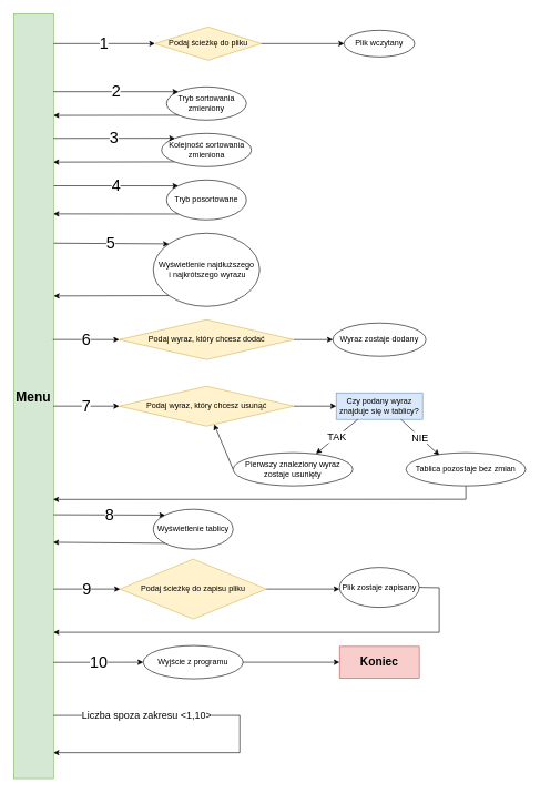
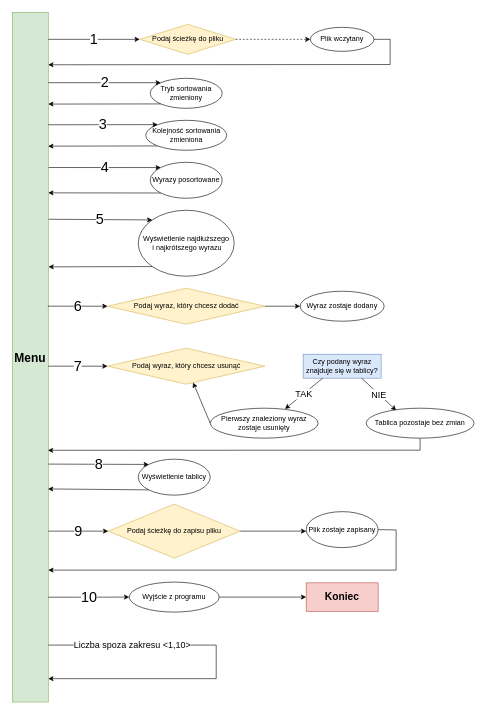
  <mxCell id="0" />
  <mxCell id="1" parent="0" />
  <mxCell id="2" value="Menu" style="rectangle;whiteSpace=wrap;html=1;fillColor=#d5e8d4;strokeColor=#82b366;verticalAlign=middle;fontSize=20;fontStyle=1" vertex="1" parent="1"><mxGeometry x="20" y="20" width="60" height="1150" as="geometry" /></mxCell>
  <mxCell id="3" value="Podaj ścieżkę do pliku" style="rhombus;whiteSpace=wrap;html=1;fillColor=#fff2cc;strokeColor=#d6b656;" vertex="1" parent="1"><mxGeometry x="232.5" y="40" width="160" height="50" as="geometry" /></mxCell>
  <mxCell id="4" value="Plik wczytany" style="ellipse;whiteSpace=wrap;html=1;" vertex="1" parent="1"><mxGeometry x="517" y="45" width="106" height="40" as="geometry" /></mxCell>
  <mxCell id="5" value="Tryb sortowania zmieniony" style="ellipse;whiteSpace=wrap;html=1;rounded=0;shadow=0;glass=0;sketch=0;" vertex="1" parent="1"><mxGeometry x="250" y="130" width="120" height="50" as="geometry" /></mxCell>
  <mxCell id="6" value="" style="rounded=0;orthogonalLoop=1;jettySize=auto;html=1;exitX=0;exitY=1;exitDx=0;exitDy=0;entryX=0.998;entryY=0.194;entryDx=0;entryDy=0;entryPerimeter=0;" edge="1" parent="1" source="7" target="2"><mxGeometry relative="1" as="geometry"><mxPoint x="80" y="251" as="targetPoint" /></mxGeometry></mxCell>
  <mxCell id="7" value="Kolejność sortowania zmieniona" style="ellipse;whiteSpace=wrap;html=1;" vertex="1" parent="1"><mxGeometry x="242.5" y="200" width="135" height="50" as="geometry" /></mxCell>
  <mxCell id="8" value="4" style="endArrow=classic;html=1;rounded=0;entryX=0;entryY=0;entryDx=0;entryDy=0;exitX=1.007;exitY=0.225;exitDx=0;exitDy=0;exitPerimeter=0;fontSize=24;" edge="1" parent="1" source="2" target="9"><mxGeometry width="50" height="50" relative="1" as="geometry"><mxPoint x="80" y="290" as="sourcePoint" /><mxPoint x="620" y="190" as="targetPoint" /></mxGeometry></mxCell>
- <mxCell id="9" value="Tryb posortowane" style="ellipse;whiteSpace=wrap;html=1;rounded=0;shadow=0;glass=0;sketch=0;" vertex="1" parent="1"><mxGeometry x="250" y="270" width="120" height="60" as="geometry" /></mxCell>
- <mxCell id="10" value="" style="endArrow=classic;html=1;rounded=0;entryX=0;entryY=0.5;entryDx=0;entryDy=0;exitX=1;exitY=0.5;exitDx=0;exitDy=0;" edge="1" parent="1" source="3" target="4"><mxGeometry width="50" height="50" relative="1" as="geometry"><mxPoint x="230" y="100" as="sourcePoint" /><mxPoint x="280" y="50" as="targetPoint" /></mxGeometry></mxCell>
+ <mxCell id="9" value="Wyrazy posortowane" style="ellipse;whiteSpace=wrap;html=1;rounded=0;shadow=0;glass=0;sketch=0;" vertex="1" parent="1"><mxGeometry x="250" y="270" width="120" height="60" as="geometry" /></mxCell>
+ <mxCell id="10" value="" style="endArrow=classic;html=1;rounded=0;entryX=0;entryY=0.5;entryDx=0;entryDy=0;exitX=1;exitY=0.5;exitDx=0;exitDy=0;dashed=1;" edge="1" parent="1" source="3" target="4"><mxGeometry width="50" height="50" relative="1" as="geometry"><mxPoint x="230" y="100" as="sourcePoint" /><mxPoint x="280" y="50" as="targetPoint" /></mxGeometry></mxCell>
+ <mxCell id="11" value="" style="endArrow=classic;html=1;rounded=0;exitX=1;exitY=0.5;exitDx=0;exitDy=0;entryX=0.999;entryY=0.076;entryDx=0;entryDy=0;entryPerimeter=0;" edge="1" parent="1" source="4" target="2"><mxGeometry width="50" height="50" relative="1" as="geometry"><mxPoint x="230" y="100" as="sourcePoint" /><mxPoint x="80" y="120" as="targetPoint" /><Array as="points"><mxPoint x="650" y="65" /><mxPoint x="650" y="107" /></Array></mxGeometry></mxCell>
  <mxCell id="12" style="edgeStyle=orthogonalEdgeStyle;rounded=0;orthogonalLoop=1;jettySize=auto;html=1;exitX=0.5;exitY=1;exitDx=0;exitDy=0;" edge="1" parent="1" source="3" target="3"><mxGeometry relative="1" as="geometry" /></mxCell>
  <mxCell id="13" value="2" style="endArrow=classic;html=1;rounded=0;entryX=0;entryY=0;entryDx=0;entryDy=0;fontSize=24;exitX=0.999;exitY=0.102;exitDx=0;exitDy=0;exitPerimeter=0;" edge="1" parent="1" source="2" target="5"><mxGeometry width="50" height="50" relative="1" as="geometry"><mxPoint x="82" y="137" as="sourcePoint" /><mxPoint x="280" y="90" as="targetPoint" /></mxGeometry></mxCell>
  <mxCell id="14" value="" style="endArrow=classic;html=1;rounded=0;exitX=0;exitY=1;exitDx=0;exitDy=0;" edge="1" parent="1" source="9"><mxGeometry width="50" height="50" relative="1" as="geometry"><mxPoint x="230" y="320" as="sourcePoint" /><mxPoint x="80" y="321" as="targetPoint" /></mxGeometry></mxCell>
  <mxCell id="15" value="Wyświetlenie najdłuższego&lt;br&gt;&amp;nbsp;i najkrótszego wyrazu" style="ellipse;whiteSpace=wrap;html=1;rounded=0;shadow=0;glass=0;sketch=0;" vertex="1" parent="1"><mxGeometry x="230" y="350" width="160" height="110" as="geometry" /></mxCell>
  <mxCell id="16" value="5" style="endArrow=classic;html=1;rounded=0;entryX=0;entryY=0;entryDx=0;entryDy=0;exitX=1.008;exitY=0.3;exitDx=0;exitDy=0;exitPerimeter=0;fontSize=24;" edge="1" parent="1" source="2" target="15"><mxGeometry width="50" height="50" relative="1" as="geometry"><mxPoint x="230" y="390" as="sourcePoint" /><mxPoint x="280" y="340" as="targetPoint" /></mxGeometry></mxCell>
  <mxCell id="17" value="" style="endArrow=classic;html=1;rounded=0;exitX=0;exitY=1;exitDx=0;exitDy=0;entryX=1.007;entryY=0.369;entryDx=0;entryDy=0;entryPerimeter=0;" edge="1" parent="1" source="15" target="2"><mxGeometry width="50" height="50" relative="1" as="geometry"><mxPoint x="230" y="390" as="sourcePoint" /><mxPoint x="90" y="434" as="targetPoint" /></mxGeometry></mxCell>
  <mxCell id="18" value="" style="edgeStyle=orthogonalEdgeStyle;rounded=0;orthogonalLoop=1;jettySize=auto;html=1;" edge="1" parent="1" source="19" target="23"><mxGeometry relative="1" as="geometry" /></mxCell>
  <mxCell id="19" value="Podaj wyraz, który chcesz dodać" style="rhombus;whiteSpace=wrap;html=1;rounded=0;shadow=0;glass=0;sketch=0;fillColor=#fff2cc;strokeColor=#d6b656;" vertex="1" parent="1"><mxGeometry x="178.75" y="480" width="262.5" height="60" as="geometry" /></mxCell>
  <mxCell id="20" value="6" style="endArrow=classic;html=1;rounded=0;entryX=0;entryY=0.5;entryDx=0;entryDy=0;exitX=0.988;exitY=0.426;exitDx=0;exitDy=0;exitPerimeter=0;fontSize=24;" edge="1" parent="1" source="2" target="19"><mxGeometry width="50" height="50" relative="1" as="geometry"><mxPoint x="80" y="490" as="sourcePoint" /><mxPoint x="280" y="500" as="targetPoint" /></mxGeometry></mxCell>
  <mxCell id="21" value="Czy podany wyraz znajduje się w tablicy?" style="rounded=0;whiteSpace=wrap;html=1;shadow=0;glass=0;sketch=0;fillColor=#dae8fc;strokeColor=#6c8ebf;" vertex="1" parent="1"><mxGeometry x="505" y="590" width="130" height="40" as="geometry" /></mxCell>
- <mxCell id="22" value="" style="endArrow=classic;html=1;rounded=0;exitX=1;exitY=0.5;exitDx=0;exitDy=0;entryX=0;entryY=0.5;entryDx=0;entryDy=0;" edge="1" parent="1" source="24" target="21"><mxGeometry width="50" height="50" relative="1" as="geometry"><mxPoint x="230" y="450" as="sourcePoint" /><mxPoint x="280" y="400" as="targetPoint" /></mxGeometry></mxCell>
  <mxCell id="23" value="Wyraz zostaje dodany" style="ellipse;whiteSpace=wrap;html=1;rounded=0;shadow=0;glass=0;sketch=0;" vertex="1" parent="1"><mxGeometry x="500" y="485" width="140" height="50" as="geometry" /></mxCell>
  <mxCell id="24" value="Podaj wyraz, który chcesz usunąć" style="rhombus;whiteSpace=wrap;html=1;rounded=0;shadow=0;glass=0;sketch=0;fillColor=#fff2cc;strokeColor=#d6b656;" vertex="1" parent="1"><mxGeometry x="178.75" y="580" width="262.5" height="60" as="geometry" /></mxCell>
  <mxCell id="25" value="7" style="endArrow=classic;html=1;rounded=0;entryX=0;entryY=0.5;entryDx=0;entryDy=0;exitX=1;exitY=0.513;exitDx=0;exitDy=0;exitPerimeter=0;fontSize=24;" edge="1" parent="1" source="2" target="24"><mxGeometry width="50" height="50" relative="1" as="geometry"><mxPoint x="130" y="680" as="sourcePoint" /><mxPoint x="130" y="680" as="targetPoint" /></mxGeometry></mxCell>
  <mxCell id="26" value="TAK" style="endArrow=classic;html=1;rounded=0;exitX=0.25;exitY=1;exitDx=0;exitDy=0;entryX=0.693;entryY=0.027;entryDx=0;entryDy=0;entryPerimeter=0;fontSize=15;" edge="1" parent="1" source="21" target="45"><mxGeometry width="50" height="50" relative="1" as="geometry"><mxPoint x="540" y="640" as="sourcePoint" /><mxPoint x="455.5" y="670" as="targetPoint" /></mxGeometry></mxCell>
  <mxCell id="27" value="NIE" style="endArrow=classic;html=1;rounded=0;exitX=0.75;exitY=1;exitDx=0;exitDy=0;fontSize=15;entryX=0.278;entryY=0.075;entryDx=0;entryDy=0;entryPerimeter=0;" edge="1" parent="1" source="21" target="48"><mxGeometry width="50" height="50" relative="1" as="geometry"><mxPoint x="540" y="640" as="sourcePoint" /><mxPoint x="652.133" y="681.19" as="targetPoint" /></mxGeometry></mxCell>
  <mxCell id="28" value="" style="endArrow=classic;html=1;rounded=0;exitX=0;exitY=0.5;exitDx=0;exitDy=0;" edge="1" parent="1" source="45" target="24"><mxGeometry width="50" height="50" relative="1" as="geometry"><mxPoint x="330" y="700" as="sourcePoint" /><mxPoint x="590" y="760" as="targetPoint" /></mxGeometry></mxCell>
  <mxCell id="29" value="" style="endArrow=classic;html=1;rounded=0;exitX=0.5;exitY=1;exitDx=0;exitDy=0;entryX=0.992;entryY=0.635;entryDx=0;entryDy=0;entryPerimeter=0;" edge="1" parent="1" source="48" target="2"><mxGeometry width="50" height="50" relative="1" as="geometry"><mxPoint x="675" y="730" as="sourcePoint" /><mxPoint x="590" y="760" as="targetPoint" /><Array as="points"><mxPoint x="700" y="750" /></Array></mxGeometry></mxCell>
  <mxCell id="30" value="Wyświetlenie tablicy" style="ellipse;whiteSpace=wrap;html=1;rounded=0;shadow=0;glass=0;sketch=0;" vertex="1" parent="1"><mxGeometry x="230" y="765" width="120" height="60" as="geometry" /></mxCell>
  <mxCell id="31" value="8" style="endArrow=classic;html=1;rounded=0;entryX=0;entryY=0;entryDx=0;entryDy=0;exitX=1.002;exitY=0.655;exitDx=0;exitDy=0;exitPerimeter=0;fontSize=24;" edge="1" parent="1" source="2" target="30"><mxGeometry width="50" height="50" relative="1" as="geometry"><mxPoint x="80" y="749" as="sourcePoint" /><mxPoint x="590" y="670" as="targetPoint" /></mxGeometry></mxCell>
  <mxCell id="32" value="" style="endArrow=classic;html=1;rounded=0;exitX=0;exitY=1;exitDx=0;exitDy=0;entryX=0.993;entryY=0.691;entryDx=0;entryDy=0;entryPerimeter=0;" edge="1" parent="1" source="30" target="2"><mxGeometry width="50" height="50" relative="1" as="geometry"><mxPoint x="540" y="800" as="sourcePoint" /><mxPoint x="80" y="791" as="targetPoint" /></mxGeometry></mxCell>
  <mxCell id="33" value="Plik zostaje zapisany" style="ellipse;whiteSpace=wrap;html=1;rounded=0;shadow=0;glass=0;sketch=0;" vertex="1" parent="1"><mxGeometry x="510" y="852.5" width="120" height="60" as="geometry" /></mxCell>
  <mxCell id="34" value="" style="edgeStyle=none;rounded=0;orthogonalLoop=1;jettySize=auto;html=1;exitX=1;exitY=0.5;exitDx=0;exitDy=0;" edge="1" parent="1" source="35"><mxGeometry relative="1" as="geometry"><mxPoint x="510" y="885" as="targetPoint" /></mxGeometry></mxCell>
  <mxCell id="35" value="Podaj ścieżkę do zapisu pliku" style="rhombus;whiteSpace=wrap;html=1;rounded=0;shadow=0;glass=0;sketch=0;fillColor=#fff2cc;strokeColor=#d6b656;" vertex="1" parent="1"><mxGeometry x="180" y="840" width="220" height="90" as="geometry" /></mxCell>
  <mxCell id="36" value="" style="endArrow=classic;html=1;rounded=0;exitX=1;exitY=0.5;exitDx=0;exitDy=0;" edge="1" parent="1" source="33"><mxGeometry width="50" height="50" relative="1" as="geometry"><mxPoint x="540" y="780" as="sourcePoint" /><mxPoint x="80" y="950" as="targetPoint" /><Array as="points"><mxPoint x="660" y="883" /><mxPoint x="660" y="950" /></Array></mxGeometry></mxCell>
  <mxCell id="37" value="" style="rounded=0;orthogonalLoop=1;jettySize=auto;html=1;" edge="1" parent="1" source="38" target="41"><mxGeometry relative="1" as="geometry" /></mxCell>
  <mxCell id="38" value="Wyjście z programu" style="ellipse;whiteSpace=wrap;html=1;rounded=0;shadow=0;glass=0;sketch=0;" vertex="1" parent="1"><mxGeometry x="215" y="970" width="150" height="50" as="geometry" /></mxCell>
  <mxCell id="39" value="10" style="endArrow=classic;html=1;rounded=0;exitX=0.999;exitY=0.848;exitDx=0;exitDy=0;exitPerimeter=0;entryX=0;entryY=0.5;entryDx=0;entryDy=0;fontSize=24;" edge="1" parent="1" source="2" target="38"><mxGeometry width="50" height="50" relative="1" as="geometry"><mxPoint x="540" y="1040" as="sourcePoint" /><mxPoint x="590" y="990" as="targetPoint" /></mxGeometry></mxCell>
  <mxCell id="40" value="Liczba spoza zakresu &amp;lt;1,10&amp;gt;" style="endArrow=none;html=1;rounded=0;entryX=0;entryY=0.5;entryDx=0;entryDy=0;fontSize=15;endFill=0;" edge="1" parent="1"><mxGeometry width="50" height="50" relative="1" as="geometry"><mxPoint x="80" y="1075" as="sourcePoint" /><mxPoint x="360" y="1075" as="targetPoint" /></mxGeometry></mxCell>
  <mxCell id="41" value="Koniec" style="rounded=0;whiteSpace=wrap;html=1;shadow=0;glass=0;sketch=0;fillColor=#f8cecc;strokeColor=#b85450;fontSize=17;fontStyle=1" vertex="1" parent="1"><mxGeometry x="510" y="971.25" width="120" height="47.5" as="geometry" /></mxCell>
  <mxCell id="42" value="1" style="endArrow=classic;html=1;rounded=0;entryX=0;entryY=0.5;entryDx=0;entryDy=0;fontSize=24;" edge="1" parent="1" target="3"><mxGeometry width="50" height="50" relative="1" as="geometry"><mxPoint x="80" y="65" as="sourcePoint" /><mxPoint x="240" y="60" as="targetPoint" /></mxGeometry></mxCell>
  <mxCell id="43" value="" style="endArrow=classic;html=1;rounded=0;exitX=0;exitY=1;exitDx=0;exitDy=0;entryX=1;entryY=0.133;entryDx=0;entryDy=0;entryPerimeter=0;" edge="1" parent="1" source="5" target="2"><mxGeometry width="50" height="50" relative="1" as="geometry"><mxPoint x="380" y="260" as="sourcePoint" /><mxPoint x="430" y="210" as="targetPoint" /></mxGeometry></mxCell>
  <mxCell id="44" value="3" style="endArrow=classic;html=1;rounded=0;entryX=0;entryY=0;entryDx=0;entryDy=0;exitX=0.999;exitY=0.163;exitDx=0;exitDy=0;exitPerimeter=0;fontSize=24;" edge="1" parent="1" source="2" target="7"><mxGeometry width="50" height="50" relative="1" as="geometry"><mxPoint x="380" y="370" as="sourcePoint" /><mxPoint x="430" y="320" as="targetPoint" /></mxGeometry></mxCell>
  <mxCell id="45" value="Pierwszy znaleziony wyraz zostaje usunięty" style="ellipse;whiteSpace=wrap;html=1;rounded=0;shadow=0;glass=0;sketch=0;" vertex="1" parent="1"><mxGeometry x="350" y="680" width="180" height="50" as="geometry" /></mxCell>
  <mxCell id="46" value="9" style="endArrow=classic;html=1;rounded=0;entryX=0;entryY=0.5;entryDx=0;entryDy=0;fontSize=24;" edge="1" parent="1" target="35"><mxGeometry width="50" height="50" relative="1" as="geometry"><mxPoint x="80" y="885" as="sourcePoint" /><mxPoint x="410" y="820" as="targetPoint" /></mxGeometry></mxCell>
  <mxCell id="47" value="" style="endArrow=classic;html=1;rounded=0;fontSize=17;" edge="1" parent="1"><mxGeometry width="50" height="50" relative="1" as="geometry"><mxPoint x="360" y="1075" as="sourcePoint" /><mxPoint x="80" y="1131" as="targetPoint" /><Array as="points"><mxPoint x="360" y="1131" /></Array></mxGeometry></mxCell>
  <mxCell id="48" value="Tablica pozostaje bez zmian" style="ellipse;whiteSpace=wrap;html=1;rounded=0;shadow=0;glass=0;sketch=0;" vertex="1" parent="1"><mxGeometry x="610" y="680" width="180" height="50" as="geometry" /></mxCell>
